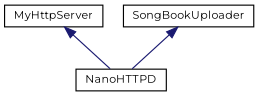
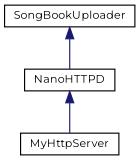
  digraph {
    fontname=Montserrat
    rankdir=TB
    node [color=black fillcolor=white fontname=Montserrat fontsize=10 shape=record style=filled]
    edge [color=midnightblue dir=back fontname=Montserrat fontsize=10 labelfontname=Helvetica labelfontsize=10 style=solid]
    n1 [height=0.2 label=NanoHTTPD width=0.4]
    n2 [height=0.2 label=MyHttpServer width=0.4]
    n3 [height=0.2 label=SongBookUploader width=0.4]
-   n2 -> n1
+   n1 -> n2
    n3 -> n1
  }
